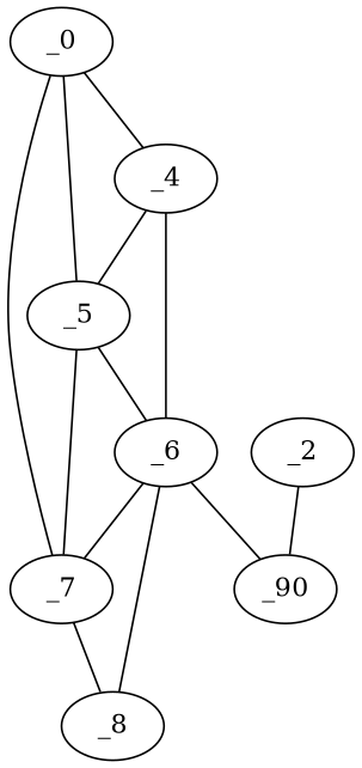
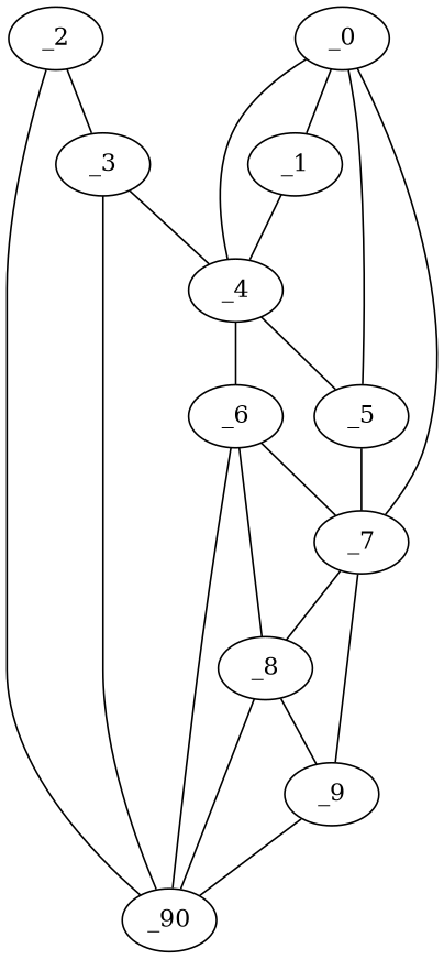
  graph {
    node [y=25]
    edge [valence=1]
    _0 [x=31]
+   _1 [x=37 y=21]
    _4 [x=65 y=37]
    _5 [x=69 y=57]
    _7 [x=85 y=50]
    _2 [x=47 y=13]
+   _3 [x=60]
    n8 [label=_90 x=104 y=26]
    _6 [x=72 y=34]
    _8 [x=90 y=43]
+   _9 [x=101 y=41]
+   _0 -- _1 [valence=2]
    _0 -- _4
    _0 -- _5
    _0 -- _7
+   _1 -- _4
    _4 -- _5 [valence=2]
    _4 -- _6
    _5 -- _7
-   _5 -- _6 [valence=2]
    _7 -- _8
+   _7 -- _9
+   _2 -- _3 [valence=2]
    _2 -- n8
+   _3 -- _4 [valence=2]
+   _3 -- n8
    _6 -- _7 [valence=2]
    _6 -- n8
    _6 -- _8 [valence=2]
+   _8 -- n8 [valence=2]
+   _8 -- _9
+   _9 -- n8
  }
